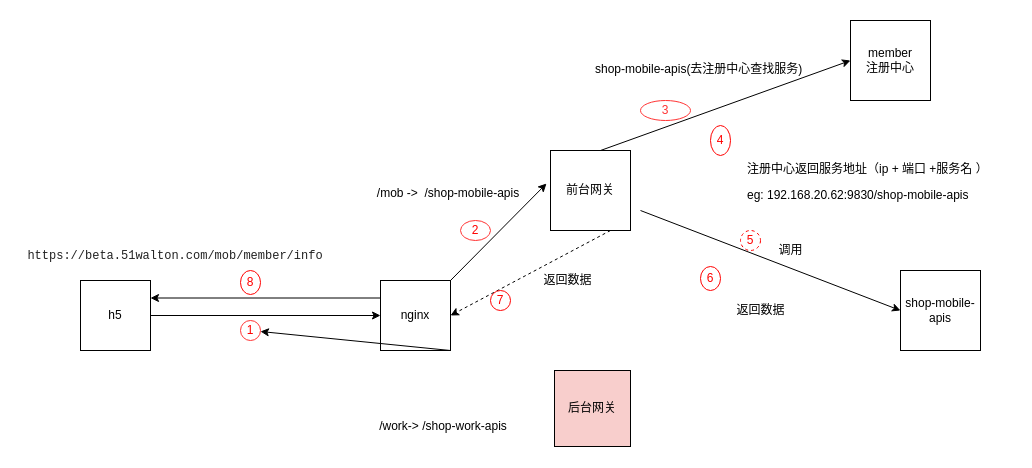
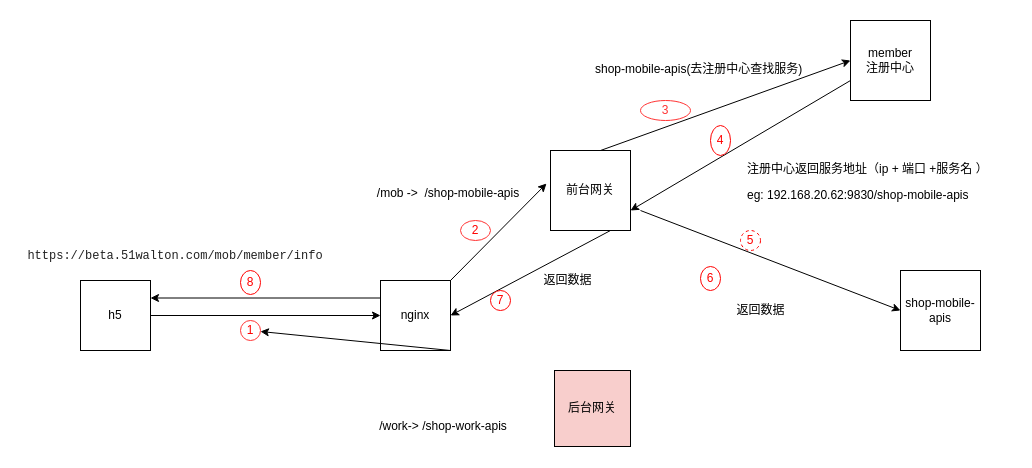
  <mxCell id="0" />
  <mxCell id="1" parent="0" />
  <mxCell id="2" value="nginx" style="whiteSpace=wrap;html=1;aspect=fixed;" vertex="1" parent="1"><mxGeometry x="380" y="280" width="70" height="70" as="geometry" /></mxCell>
  <mxCell id="3" value="前台网关" style="whiteSpace=wrap;html=1;aspect=fixed;" vertex="1" parent="1"><mxGeometry x="550" y="150" width="80" height="80" as="geometry" /></mxCell>
  <mxCell id="4" value="后台网关" style="whiteSpace=wrap;html=1;aspect=fixed;fillColor=#f8cecc;" vertex="1" parent="1"><mxGeometry x="554" y="370" width="76" height="76" as="geometry" /></mxCell>
  <mxCell id="5" value="" style="endArrow=classic;html=1;entryX=-0.05;entryY=0.413;entryDx=0;entryDy=0;entryPerimeter=0;" edge="1" parent="1" target="3"><mxGeometry width="50" height="50" relative="1" as="geometry"><mxPoint x="450" y="280" as="sourcePoint" /><mxPoint x="500" y="230" as="targetPoint" /></mxGeometry></mxCell>
  <mxCell id="6" value="" style="endArrow=classic;html=1;exitX=1;exitY=1;exitDx=0;exitDy=0;" edge="1" parent="1" source="2" target="23"><mxGeometry width="50" height="50" relative="1" as="geometry"><mxPoint x="450" y="370" as="sourcePoint" /><mxPoint x="500" y="320" as="targetPoint" /></mxGeometry></mxCell>
  <mxCell id="7" value="/mob -&amp;gt;&amp;nbsp; /shop-mobile-apis&amp;nbsp; &amp;nbsp; &amp;nbsp; &amp;nbsp; &amp;nbsp;" style="text;html=1;strokeColor=none;fillColor=none;align=center;verticalAlign=middle;whiteSpace=wrap;rounded=0;" vertex="1" parent="1"><mxGeometry x="328" y="155" width="270" height="75" as="geometry" /></mxCell>
  <mxCell id="8" value="&amp;nbsp; &amp;nbsp; &amp;nbsp; &amp;nbsp; &amp;nbsp;&lt;br&gt;&lt;div style=&quot;text-align: left&quot;&gt;/work-&amp;gt; /shop-work-apis&lt;/div&gt;" style="text;html=1;strokeColor=none;fillColor=none;align=center;verticalAlign=middle;whiteSpace=wrap;rounded=0;" vertex="1" parent="1"><mxGeometry x="320" y="400" width="246" height="36" as="geometry" /></mxCell>
  <mxCell id="9" value="shop-mobile-apis" style="whiteSpace=wrap;html=1;aspect=fixed;" vertex="1" parent="1"><mxGeometry x="900" y="270" width="80" height="80" as="geometry" /></mxCell>
  <mxCell id="10" value="member&lt;br&gt;注册中心" style="whiteSpace=wrap;html=1;aspect=fixed;" vertex="1" parent="1"><mxGeometry x="850" y="20" width="80" height="80" as="geometry" /></mxCell>
  <mxCell id="11" value="" style="endArrow=classic;html=1;entryX=0;entryY=0.5;entryDx=0;entryDy=0;" edge="1" parent="1" target="10"><mxGeometry width="50" height="50" relative="1" as="geometry"><mxPoint x="600" y="150" as="sourcePoint" /><mxPoint x="650" y="100" as="targetPoint" /></mxGeometry></mxCell>
+ <mxCell id="12" value="" style="endArrow=classic;html=1;entryX=1;entryY=0.75;entryDx=0;entryDy=0;exitX=0;exitY=0.75;exitDx=0;exitDy=0;" edge="1" parent="1" source="10" target="3"><mxGeometry width="50" height="50" relative="1" as="geometry"><mxPoint x="830" y="140" as="sourcePoint" /><mxPoint x="860" y="90" as="targetPoint" /><Array as="points" /></mxGeometry></mxCell>
  <mxCell id="13" value="" style="endArrow=classic;html=1;entryX=0;entryY=0.5;entryDx=0;entryDy=0;" edge="1" parent="1" target="9"><mxGeometry width="50" height="50" relative="1" as="geometry"><mxPoint x="640" y="210" as="sourcePoint" /><mxPoint x="700" y="220" as="targetPoint" /></mxGeometry></mxCell>
- <mxCell id="14" value="调用" style="text;html=1;align=center;verticalAlign=middle;resizable=0;points=[];autosize=1;" vertex="1" parent="1"><mxGeometry x="770" y="240" width="40" height="20" as="geometry" /></mxCell>
  <mxCell id="15" value="返回数据" style="text;html=1;align=center;verticalAlign=middle;resizable=0;points=[];autosize=1;" vertex="1" parent="1"><mxGeometry x="730" y="300" width="60" height="20" as="geometry" /></mxCell>
- <mxCell id="16" value="" style="endArrow=classic;html=1;entryX=1;entryY=0.5;entryDx=0;entryDy=0;exitX=0.75;exitY=1;exitDx=0;exitDy=0;dashed=1;" edge="1" parent="1" source="3" target="2"><mxGeometry width="50" height="50" relative="1" as="geometry"><mxPoint x="610" y="240" as="sourcePoint" /><mxPoint x="620" y="240" as="targetPoint" /></mxGeometry></mxCell>
+ <mxCell id="16" value="" style="endArrow=classic;html=1;entryX=1;entryY=0.5;entryDx=0;entryDy=0;exitX=0.75;exitY=1;exitDx=0;exitDy=0;" edge="1" parent="1" source="3" target="2"><mxGeometry width="50" height="50" relative="1" as="geometry"><mxPoint x="610" y="240" as="sourcePoint" /><mxPoint x="620" y="240" as="targetPoint" /></mxGeometry></mxCell>
  <mxCell id="17" value="返回数据" style="text;html=1;align=center;verticalAlign=middle;resizable=0;points=[];labelBackgroundColor=#ffffff;" vertex="1" connectable="0" parent="16"><mxGeometry x="-0.239" y="2" relative="1" as="geometry"><mxPoint x="16" y="15.86" as="offset" /></mxGeometry></mxCell>
  <mxCell id="18" value="h5" style="whiteSpace=wrap;html=1;aspect=fixed;rounded=0;shadow=0;comic=0;strokeColor=#000000;fillColor=#ffffff;gradientColor=none;" vertex="1" parent="1"><mxGeometry x="80" y="280" width="70" height="70" as="geometry" /></mxCell>
  <mxCell id="19" value="" style="endArrow=classic;html=1;entryX=0;entryY=0.5;entryDx=0;entryDy=0;exitX=1;exitY=0.5;exitDx=0;exitDy=0;" edge="1" parent="1" source="18" target="2"><mxGeometry width="50" height="50" relative="1" as="geometry"><mxPoint x="200" y="350" as="sourcePoint" /><mxPoint x="250" y="300" as="targetPoint" /></mxGeometry></mxCell>
  <mxCell id="20" value="&lt;span style=&quot;color: rgb(34 , 34 , 34) ; font-family: &amp;#34;consolas&amp;#34; , &amp;#34;lucida console&amp;#34; , &amp;#34;courier new&amp;#34; , monospace ; text-align: left ; white-space: pre-wrap&quot;&gt;https://beta.51walton.com/mob/member/info&lt;/span&gt;" style="text;html=1;strokeColor=none;fillColor=none;align=center;verticalAlign=middle;whiteSpace=wrap;rounded=0;shadow=0;comic=0;" vertex="1" parent="1"><mxGeometry y="250" width="310" height="10" as="geometry" x="20" /></mxCell>
  <mxCell id="21" value="&lt;h1&gt;&lt;span style=&quot;font-size: 12px ; font-weight: 400&quot;&gt;shop-mobile-apis(去注册中心查找服务)&lt;/span&gt;&lt;br&gt;&lt;/h1&gt;" style="text;html=1;strokeColor=none;fillColor=none;spacing=5;spacingTop=-20;whiteSpace=wrap;overflow=hidden;rounded=0;shadow=0;comic=0;" vertex="1" parent="1"><mxGeometry x="590" y="45" width="220" height="35" as="geometry" /></mxCell>
  <mxCell id="22" value="&lt;p&gt;注册中心返回服务地址（ip + 端口 +服务名 ）&lt;/p&gt;&lt;p&gt;eg: 192.168.20.62:9830/shop-mobile-apis&lt;/p&gt;" style="text;html=1;strokeColor=none;fillColor=none;spacing=5;spacingTop=-20;whiteSpace=wrap;overflow=hidden;rounded=0;shadow=0;comic=0;" vertex="1" parent="1"><mxGeometry x="742" y="160" width="268" height="70" as="geometry" /></mxCell>
  <mxCell id="23" value="&lt;font color=&quot;#ff0000&quot;&gt;1&lt;/font&gt;" style="ellipse;whiteSpace=wrap;html=1;rounded=0;shadow=0;comic=0;strokeColor=#FF3333;fillColor=#ffffff;gradientColor=none;" vertex="1" parent="1"><mxGeometry x="240" y="320" width="20" height="20" as="geometry" /></mxCell>
  <mxCell id="24" value="&lt;font color=&quot;#ff0000&quot;&gt;2&lt;/font&gt;" style="ellipse;whiteSpace=wrap;html=1;rounded=0;shadow=0;comic=0;strokeColor=#FF3333;fillColor=#ffffff;gradientColor=none;" vertex="1" parent="1"><mxGeometry x="460" y="220" width="30" height="20" as="geometry" /></mxCell>
  <mxCell id="25" value="&lt;font color=&quot;#ff3333&quot;&gt;3&lt;/font&gt;" style="ellipse;whiteSpace=wrap;html=1;rounded=0;shadow=0;comic=0;strokeColor=#FF3333;fillColor=#ffffff;gradientColor=none;" vertex="1" parent="1"><mxGeometry x="640" y="100" width="50" height="20" as="geometry" /></mxCell>
  <mxCell id="26" value="&lt;font color=&quot;#ff0000&quot;&gt;4&lt;/font&gt;" style="ellipse;whiteSpace=wrap;html=1;rounded=0;shadow=0;comic=0;strokeColor=#FF0000;fillColor=#ffffff;gradientColor=none;" vertex="1" parent="1"><mxGeometry x="710" y="125" width="20" height="30" as="geometry" /></mxCell>
  <mxCell id="27" value="&lt;font color=&quot;#ff0000&quot;&gt;5&lt;/font&gt;" style="ellipse;whiteSpace=wrap;html=1;rounded=0;shadow=0;comic=0;strokeColor=#FF0000;fillColor=#ffffff;gradientColor=none;dashed=1;" vertex="1" parent="1"><mxGeometry x="740" y="230" width="20" height="20" as="geometry" /></mxCell>
  <mxCell id="28" value="&lt;font color=&quot;#ff0000&quot;&gt;6&lt;/font&gt;" style="ellipse;whiteSpace=wrap;html=1;rounded=0;shadow=0;comic=0;strokeColor=#FF0000;fillColor=#ffffff;gradientColor=none;" vertex="1" parent="1"><mxGeometry x="700" y="266" width="20" height="24" as="geometry" /></mxCell>
  <mxCell id="29" value="&lt;font color=&quot;#ff0000&quot;&gt;7&lt;/font&gt;" style="ellipse;whiteSpace=wrap;html=1;rounded=0;shadow=0;comic=0;strokeColor=#FF0000;fillColor=#ffffff;gradientColor=none;" vertex="1" parent="1"><mxGeometry x="490" y="290" width="20" height="20" as="geometry" /></mxCell>
  <mxCell id="30" value="" style="endArrow=classic;html=1;entryX=1;entryY=0.25;entryDx=0;entryDy=0;exitX=0;exitY=0.25;exitDx=0;exitDy=0;" edge="1" parent="1" source="2" target="18"><mxGeometry width="50" height="50" relative="1" as="geometry"><mxPoint x="360" y="330" as="sourcePoint" /><mxPoint x="410" y="280" as="targetPoint" /></mxGeometry></mxCell>
  <mxCell id="31" value="&lt;font color=&quot;#ff0000&quot;&gt;8&lt;/font&gt;" style="ellipse;whiteSpace=wrap;html=1;rounded=0;shadow=0;comic=0;strokeColor=#FF0000;fillColor=#ffffff;gradientColor=none;" vertex="1" parent="1"><mxGeometry x="240" y="270" width="20" height="24" as="geometry" /></mxCell>
